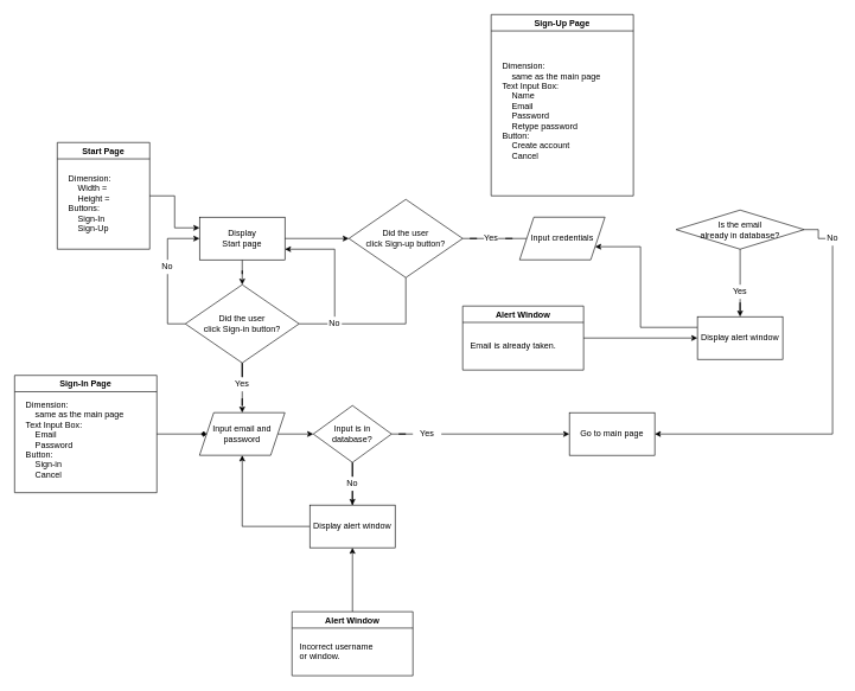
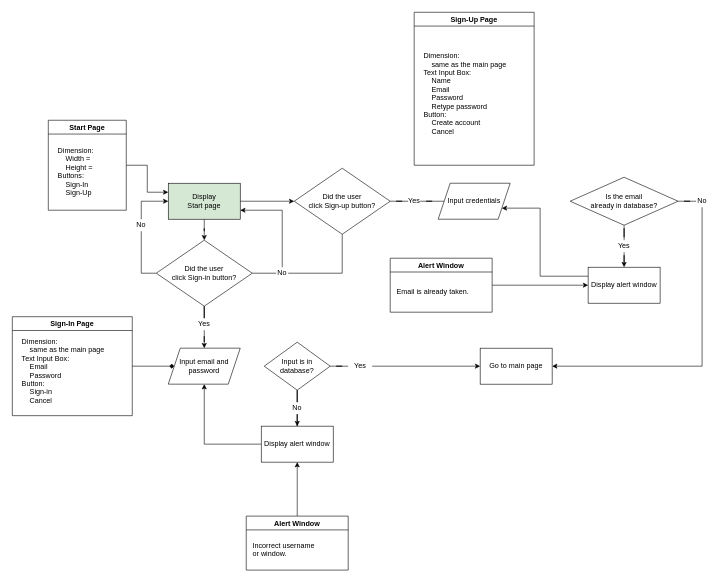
  <mxCell id="0" />
  <mxCell id="1" parent="0" />
  <mxCell id="2" style="edgeStyle=orthogonalEdgeStyle;rounded=0;orthogonalLoop=1;jettySize=auto;html=1;entryX=0.5;entryY=0;entryDx=0;entryDy=0;" edge="1" parent="1" source="4" target="11"><mxGeometry relative="1" as="geometry"><mxPoint x="340" y="390" as="targetPoint" /></mxGeometry></mxCell>
  <mxCell id="3" style="edgeStyle=orthogonalEdgeStyle;rounded=0;orthogonalLoop=1;jettySize=auto;html=1;entryX=0;entryY=0.5;entryDx=0;entryDy=0;endArrow=classic;endFill=1;" edge="1" parent="1" source="4" target="34"><mxGeometry relative="1" as="geometry" /></mxCell>
- <mxCell id="4" value="Display&lt;br&gt;Start page" style="rounded=0;whiteSpace=wrap;html=1;" vertex="1" parent="1"><mxGeometry x="280" y="305" width="120" height="60" as="geometry" /></mxCell>
+ <mxCell id="4" value="Display&lt;br&gt;Start page" style="rounded=0;whiteSpace=wrap;html=1;fillColor=#d5e8d4;" vertex="1" parent="1"><mxGeometry x="280" y="305" width="120" height="60" as="geometry" /></mxCell>
  <mxCell id="5" style="edgeStyle=orthogonalEdgeStyle;rounded=0;orthogonalLoop=1;jettySize=auto;html=1;entryX=0;entryY=0.25;entryDx=0;entryDy=0;" edge="1" parent="1" source="6" target="4"><mxGeometry relative="1" as="geometry"><mxPoint x="280" y="335" as="targetPoint" /></mxGeometry></mxCell>
  <mxCell id="6" value="Start Page" style="swimlane;" vertex="1" parent="1"><mxGeometry x="80" y="200" width="130" height="150" as="geometry" /></mxCell>
  <mxCell id="7" value="Dimension:&#10;    Width = &#10;    Height = &#10;Buttons:&#10;    Sign-In&#10;    Sign-Up" style="text;strokeColor=none;fillColor=none;align=left;verticalAlign=middle;spacingLeft=4;spacingRight=4;overflow=hidden;points=[[0,0.5],[1,0.5]];portConstraint=eastwest;rotatable=0;" vertex="1" parent="6"><mxGeometry x="10" y="30" width="110" height="110" as="geometry" /></mxCell>
  <mxCell id="8" style="edgeStyle=orthogonalEdgeStyle;rounded=0;orthogonalLoop=1;jettySize=auto;html=1;entryX=0.5;entryY=1;entryDx=0;entryDy=0;endArrow=none;endFill=0;" edge="1" parent="1" source="11" target="13"><mxGeometry relative="1" as="geometry"><Array as="points"><mxPoint x="235" y="455" /></Array></mxGeometry></mxCell>
  <mxCell id="9" style="edgeStyle=orthogonalEdgeStyle;rounded=0;orthogonalLoop=1;jettySize=auto;html=1;entryX=0.5;entryY=0;entryDx=0;entryDy=0;endArrow=none;endFill=0;" edge="1" parent="1" source="11" target="15"><mxGeometry relative="1" as="geometry" /></mxCell>
  <mxCell id="10" style="edgeStyle=orthogonalEdgeStyle;rounded=0;orthogonalLoop=1;jettySize=auto;html=1;entryX=0;entryY=0.5;entryDx=0;entryDy=0;endArrow=none;endFill=0;" edge="1" parent="1" source="11" target="31"><mxGeometry relative="1" as="geometry" /></mxCell>
  <mxCell id="11" value="Did the user &lt;br&gt;click Sign-in button?" style="rhombus;whiteSpace=wrap;html=1;" vertex="1" parent="1"><mxGeometry x="260" y="400" width="160" height="110" as="geometry" /></mxCell>
  <mxCell id="12" style="edgeStyle=orthogonalEdgeStyle;rounded=0;orthogonalLoop=1;jettySize=auto;html=1;entryX=0;entryY=0.5;entryDx=0;entryDy=0;exitX=0.5;exitY=0;exitDx=0;exitDy=0;" edge="1" parent="1" source="13" target="4"><mxGeometry relative="1" as="geometry"><mxPoint x="235" y="400" as="targetPoint" /><Array as="points"><mxPoint x="235" y="335" /></Array></mxGeometry></mxCell>
  <mxCell id="13" value="No" style="text;html=1;strokeColor=none;fillColor=none;align=center;verticalAlign=middle;whiteSpace=wrap;rounded=0;" vertex="1" parent="1"><mxGeometry x="220" y="365" width="30" height="20" as="geometry" /></mxCell>
  <mxCell id="14" style="edgeStyle=orthogonalEdgeStyle;rounded=0;orthogonalLoop=1;jettySize=auto;html=1;entryX=0.5;entryY=0;entryDx=0;entryDy=0;" edge="1" parent="1" source="15" target="17"><mxGeometry relative="1" as="geometry" /></mxCell>
  <mxCell id="15" value="Yes" style="text;html=1;strokeColor=none;fillColor=none;align=center;verticalAlign=middle;whiteSpace=wrap;rounded=0;" vertex="1" parent="1"><mxGeometry x="320" y="530" width="40" height="20" as="geometry" /></mxCell>
- <mxCell id="16" style="edgeStyle=orthogonalEdgeStyle;rounded=0;orthogonalLoop=1;jettySize=auto;html=1;entryX=0;entryY=0.5;entryDx=0;entryDy=0;endArrow=classic;endFill=1;" edge="1" parent="1" source="17" target="20"><mxGeometry relative="1" as="geometry" /></mxCell>
  <mxCell id="17" value="Input email and password" style="shape=parallelogram;perimeter=parallelogramPerimeter;whiteSpace=wrap;html=1;fixedSize=1;" vertex="1" parent="1"><mxGeometry x="280" y="580" width="120" height="60" as="geometry" /></mxCell>
  <mxCell id="18" style="edgeStyle=orthogonalEdgeStyle;rounded=0;orthogonalLoop=1;jettySize=auto;html=1;entryX=0;entryY=0.5;entryDx=0;entryDy=0;endArrow=none;endFill=0;" edge="1" parent="1" source="20" target="22"><mxGeometry relative="1" as="geometry" /></mxCell>
  <mxCell id="19" style="edgeStyle=orthogonalEdgeStyle;rounded=0;orthogonalLoop=1;jettySize=auto;html=1;entryX=0.5;entryY=0;entryDx=0;entryDy=0;endArrow=none;endFill=0;" edge="1" parent="1" source="20" target="24"><mxGeometry relative="1" as="geometry" /></mxCell>
  <mxCell id="20" value="Input is in database?" style="rhombus;whiteSpace=wrap;html=1;" vertex="1" parent="1"><mxGeometry x="440" y="570" width="110" height="80" as="geometry" /></mxCell>
  <mxCell id="21" style="edgeStyle=orthogonalEdgeStyle;rounded=0;orthogonalLoop=1;jettySize=auto;html=1;entryX=0;entryY=0.5;entryDx=0;entryDy=0;endArrow=classic;endFill=1;" edge="1" parent="1" source="22" target="55"><mxGeometry relative="1" as="geometry" /></mxCell>
  <mxCell id="22" value="Yes" style="text;html=1;strokeColor=none;fillColor=none;align=center;verticalAlign=middle;whiteSpace=wrap;rounded=0;" vertex="1" parent="1"><mxGeometry x="580" y="600" width="40" height="20" as="geometry" /></mxCell>
  <mxCell id="23" style="edgeStyle=orthogonalEdgeStyle;rounded=0;orthogonalLoop=1;jettySize=auto;html=1;entryX=0.5;entryY=0;entryDx=0;entryDy=0;endArrow=classic;endFill=1;" edge="1" parent="1" source="24" target="26"><mxGeometry relative="1" as="geometry" /></mxCell>
  <mxCell id="24" value="No" style="text;html=1;strokeColor=none;fillColor=none;align=center;verticalAlign=middle;whiteSpace=wrap;rounded=0;" vertex="1" parent="1"><mxGeometry x="475" y="670" width="40" height="20" as="geometry" /></mxCell>
  <mxCell id="25" style="edgeStyle=orthogonalEdgeStyle;rounded=0;orthogonalLoop=1;jettySize=auto;html=1;entryX=0.5;entryY=1;entryDx=0;entryDy=0;endArrow=classic;endFill=1;" edge="1" parent="1" source="26" target="17"><mxGeometry relative="1" as="geometry" /></mxCell>
  <mxCell id="26" value="Display alert window" style="rounded=0;whiteSpace=wrap;html=1;" vertex="1" parent="1"><mxGeometry x="435" y="710" width="120" height="60" as="geometry" /></mxCell>
  <mxCell id="27" style="edgeStyle=orthogonalEdgeStyle;rounded=0;orthogonalLoop=1;jettySize=auto;html=1;entryX=0.5;entryY=1;entryDx=0;entryDy=0;endArrow=classic;endFill=1;" edge="1" parent="1" source="28" target="26"><mxGeometry relative="1" as="geometry" /></mxCell>
  <mxCell id="28" value="Alert Window" style="swimlane;" vertex="1" parent="1"><mxGeometry x="410" y="860" width="170" height="90" as="geometry" /></mxCell>
  <mxCell id="29" value="Incorrect username&#10;or window." style="text;strokeColor=none;fillColor=none;align=left;verticalAlign=middle;spacingLeft=4;spacingRight=4;overflow=hidden;points=[[0,0.5],[1,0.5]];portConstraint=eastwest;rotatable=0;" vertex="1" parent="28"><mxGeometry x="5" y="30" width="160" height="50" as="geometry" /></mxCell>
  <mxCell id="30" style="edgeStyle=orthogonalEdgeStyle;rounded=0;orthogonalLoop=1;jettySize=auto;html=1;entryX=1;entryY=0.75;entryDx=0;entryDy=0;endArrow=classic;endFill=1;exitX=0.5;exitY=0;exitDx=0;exitDy=0;" edge="1" parent="1" source="31" target="4"><mxGeometry relative="1" as="geometry"><Array as="points"><mxPoint x="470" y="350" /></Array></mxGeometry></mxCell>
  <mxCell id="31" value="No" style="text;html=1;strokeColor=none;fillColor=none;align=center;verticalAlign=middle;whiteSpace=wrap;rounded=0;" vertex="1" parent="1"><mxGeometry x="460" y="445" width="20" height="20" as="geometry" /></mxCell>
  <mxCell id="32" style="edgeStyle=orthogonalEdgeStyle;rounded=0;orthogonalLoop=1;jettySize=auto;html=1;entryX=1;entryY=0.5;entryDx=0;entryDy=0;endArrow=none;endFill=0;" edge="1" parent="1" source="34" target="31"><mxGeometry relative="1" as="geometry"><Array as="points"><mxPoint x="570" y="455" /></Array></mxGeometry></mxCell>
  <mxCell id="33" style="edgeStyle=orthogonalEdgeStyle;rounded=0;orthogonalLoop=1;jettySize=auto;html=1;entryX=0;entryY=0.5;entryDx=0;entryDy=0;endArrow=none;endFill=0;" edge="1" parent="1" source="34" target="36"><mxGeometry relative="1" as="geometry" /></mxCell>
  <mxCell id="34" value="Did the user &lt;br&gt;click Sign-up button?" style="rhombus;whiteSpace=wrap;html=1;" vertex="1" parent="1"><mxGeometry x="490" y="280" width="160" height="110" as="geometry" /></mxCell>
  <mxCell id="35" style="edgeStyle=orthogonalEdgeStyle;rounded=0;orthogonalLoop=1;jettySize=auto;html=1;entryX=0;entryY=0.5;entryDx=0;entryDy=0;endArrow=none;endFill=0;" edge="1" parent="1" source="36" target="37"><mxGeometry relative="1" as="geometry" /></mxCell>
  <mxCell id="36" value="Yes" style="text;html=1;strokeColor=none;fillColor=none;align=center;verticalAlign=middle;whiteSpace=wrap;rounded=0;" vertex="1" parent="1"><mxGeometry x="680" y="325" width="20" height="20" as="geometry" /></mxCell>
  <mxCell id="37" value="Input credentials" style="shape=parallelogram;perimeter=parallelogramPerimeter;whiteSpace=wrap;html=1;fixedSize=1;" vertex="1" parent="1"><mxGeometry x="730" y="305" width="120" height="60" as="geometry" /></mxCell>
  <mxCell id="38" style="edgeStyle=orthogonalEdgeStyle;rounded=0;orthogonalLoop=1;jettySize=auto;html=1;entryX=0;entryY=0.5;entryDx=0;entryDy=0;endArrow=diamond;endFill=1;" edge="1" parent="1" source="39" target="17"><mxGeometry relative="1" as="geometry" /></mxCell>
  <mxCell id="39" value="Sign-In Page" style="swimlane;" vertex="1" parent="1"><mxGeometry x="20" y="527.5" width="200" height="165" as="geometry" /></mxCell>
  <mxCell id="40" value="Dimension:&#10;    same as the main page&#10;Text Input Box:&#10;    Email&#10;    Password&#10;Button:&#10;    Sign-in&#10;    Cancel" style="text;strokeColor=none;fillColor=none;align=left;verticalAlign=middle;spacingLeft=4;spacingRight=4;overflow=hidden;points=[[0,0.5],[1,0.5]];portConstraint=eastwest;rotatable=0;" vertex="1" parent="39"><mxGeometry x="10" y="30" width="180" height="120" as="geometry" /></mxCell>
  <mxCell id="41" value="Sign-Up Page" style="swimlane;startSize=23;" vertex="1" parent="1"><mxGeometry x="690" y="20" width="200" height="255" as="geometry" /></mxCell>
  <mxCell id="42" value="Dimension:&#10;    same as the main page&#10;Text Input Box:&#10;    Name&#10;    Email&#10;    Password&#10;    Retype password&#10;Button:&#10;    Create account&#10;    Cancel" style="text;strokeColor=none;fillColor=none;align=left;verticalAlign=middle;spacingLeft=4;spacingRight=4;overflow=hidden;points=[[0,0.5],[1,0.5]];portConstraint=eastwest;rotatable=0;" vertex="1" parent="41"><mxGeometry x="10" y="30" width="180" height="210" as="geometry" /></mxCell>
  <mxCell id="43" style="edgeStyle=orthogonalEdgeStyle;rounded=0;orthogonalLoop=1;jettySize=auto;html=1;entryX=0;entryY=0.5;entryDx=0;entryDy=0;endArrow=none;endFill=0;" edge="1" parent="1" source="45" target="47"><mxGeometry relative="1" as="geometry" /></mxCell>
  <mxCell id="44" style="edgeStyle=orthogonalEdgeStyle;rounded=0;orthogonalLoop=1;jettySize=auto;html=1;entryX=0.5;entryY=0;entryDx=0;entryDy=0;endArrow=none;endFill=0;" edge="1" parent="1" source="45" target="49"><mxGeometry relative="1" as="geometry" /></mxCell>
- <mxCell id="45" value="Is the email&lt;br&gt;already in database?" style="rhombus;whiteSpace=wrap;html=1;" vertex="1" parent="1"><mxGeometry x="950" y="295" width="180" height="55" as="geometry" /></mxCell>
+ <mxCell id="45" value="Is the email&lt;br&gt;already in database?" style="rhombus;whiteSpace=wrap;html=1;" vertex="1" parent="1"><mxGeometry x="950" y="295" width="180" height="80" as="geometry" /></mxCell>
  <mxCell id="46" style="edgeStyle=orthogonalEdgeStyle;rounded=0;orthogonalLoop=1;jettySize=auto;html=1;entryX=1;entryY=0.5;entryDx=0;entryDy=0;endArrow=classic;endFill=1;" edge="1" parent="1" source="47" target="55"><mxGeometry relative="1" as="geometry"><Array as="points"><mxPoint x="1170" y="610" /></Array></mxGeometry></mxCell>
  <mxCell id="47" value="No" style="text;html=1;strokeColor=none;fillColor=none;align=center;verticalAlign=middle;whiteSpace=wrap;rounded=0;" vertex="1" parent="1"><mxGeometry x="1160" y="325" width="20" height="20" as="geometry" /></mxCell>
  <mxCell id="48" style="edgeStyle=orthogonalEdgeStyle;rounded=0;orthogonalLoop=1;jettySize=auto;html=1;entryX=0.5;entryY=0;entryDx=0;entryDy=0;endArrow=classic;endFill=1;" edge="1" parent="1" source="49" target="51"><mxGeometry relative="1" as="geometry" /></mxCell>
  <mxCell id="49" value="Yes" style="text;html=1;strokeColor=none;fillColor=none;align=center;verticalAlign=middle;whiteSpace=wrap;rounded=0;" vertex="1" parent="1"><mxGeometry x="1030" y="400" width="20" height="20" as="geometry" /></mxCell>
  <mxCell id="50" style="edgeStyle=orthogonalEdgeStyle;rounded=0;orthogonalLoop=1;jettySize=auto;html=1;exitX=0;exitY=0.25;exitDx=0;exitDy=0;entryX=1;entryY=0.75;entryDx=0;entryDy=0;endArrow=classic;endFill=1;" edge="1" parent="1" source="51" target="37"><mxGeometry relative="1" as="geometry"><Array as="points"><mxPoint x="900" y="460" /><mxPoint x="900" y="346" /></Array></mxGeometry></mxCell>
  <mxCell id="51" value="Display alert window" style="rounded=0;whiteSpace=wrap;html=1;" vertex="1" parent="1"><mxGeometry x="980" y="445" width="120" height="60" as="geometry" /></mxCell>
  <mxCell id="52" style="edgeStyle=orthogonalEdgeStyle;rounded=0;orthogonalLoop=1;jettySize=auto;html=1;endArrow=classic;endFill=1;" edge="1" parent="1" source="53" target="51"><mxGeometry relative="1" as="geometry" /></mxCell>
  <mxCell id="53" value="Alert Window" style="swimlane;" vertex="1" parent="1"><mxGeometry x="650" y="430" width="170" height="90" as="geometry" /></mxCell>
  <mxCell id="54" value="Email is already taken." style="text;strokeColor=none;fillColor=none;align=left;verticalAlign=middle;spacingLeft=4;spacingRight=4;overflow=hidden;points=[[0,0.5],[1,0.5]];portConstraint=eastwest;rotatable=0;" vertex="1" parent="53"><mxGeometry x="5" y="30" width="160" height="50" as="geometry" /></mxCell>
  <mxCell id="55" value="Go to main page" style="rounded=0;whiteSpace=wrap;html=1;" vertex="1" parent="1"><mxGeometry x="800" y="580" width="120" height="60" as="geometry" /></mxCell>
